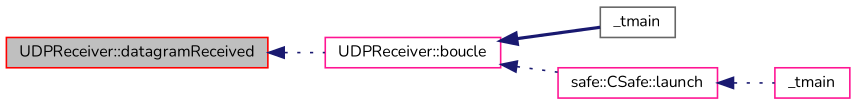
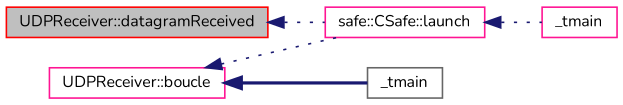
  digraph {
    fontname=Nunito
    rankdir=LR
    node [color=deeppink fontname=Nunito fontsize=10 shape=record]
    edge [color=midnightblue dir=back fontname=Nunito fontsize=10 labelfontname=FreeSans labelfontsize=10 style=dotted]
    n1 [color=red fillcolor=grey75 fontcolor=black height=0.2 label="UDPReceiver::datagramReceived" style=filled width=0.4]
    n2 [height=0.2 label="UDPReceiver::boucle" width=0.4]
    n3 [color=gray40 height=0.2 label=_tmain width=0.4]
    n4 [height=0.2 label="safe::CSafe::launch" width=0.4]
    n5 [height=0.2 label=_tmain width=0.4]
-   n1 -> n2
+   n1 -> n4
    n2 -> n3 [style=bold]
    n2 -> n4
    n4 -> n5
  }
